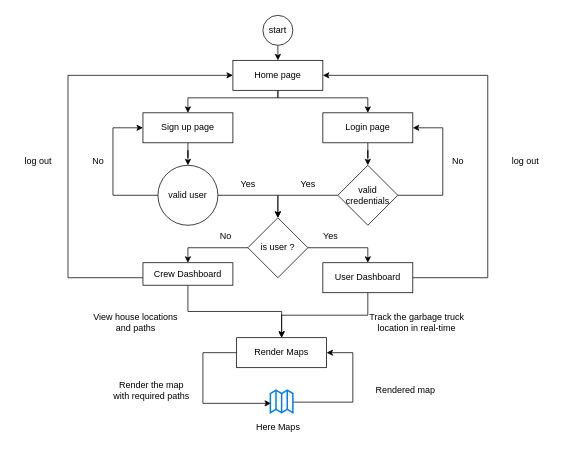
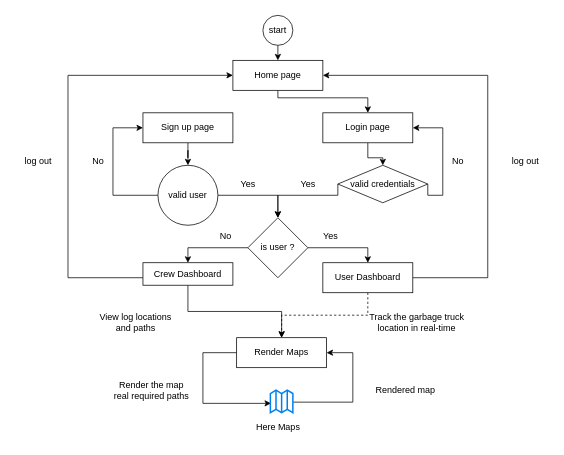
  <mxCell id="0" />
  <mxCell id="1" parent="0" />
  <mxCell id="2" style="edgeStyle=orthogonalEdgeStyle;rounded=0;orthogonalLoop=1;jettySize=auto;html=1;exitX=0.5;exitY=1;exitDx=0;exitDy=0;entryX=0.5;entryY=0;entryDx=0;entryDy=0;" parent="1" source="3" target="6" edge="1"><mxGeometry relative="1" as="geometry" /></mxCell>
  <mxCell id="3" value="start" style="ellipse;whiteSpace=wrap;html=1;aspect=fixed;" parent="1" vertex="1"><mxGeometry x="350" y="20" width="40" height="40" as="geometry" /></mxCell>
  <mxCell id="4" value="" style="edgeStyle=orthogonalEdgeStyle;rounded=0;orthogonalLoop=1;jettySize=auto;html=1;" parent="1" source="6" target="8" edge="1"><mxGeometry relative="1" as="geometry"><Array as="points"><mxPoint x="370" y="130" /><mxPoint x="490" y="130" /></Array></mxGeometry></mxCell>
- <mxCell id="5" style="edgeStyle=orthogonalEdgeStyle;rounded=0;orthogonalLoop=1;jettySize=auto;html=1;entryX=0.5;entryY=0;entryDx=0;entryDy=0;" parent="1" source="6" target="15" edge="1"><mxGeometry relative="1" as="geometry"><Array as="points"><mxPoint x="370" y="130" /><mxPoint x="250" y="130" /></Array></mxGeometry></mxCell>
  <mxCell id="6" value="Home page" style="rounded=0;whiteSpace=wrap;html=1;" parent="1" vertex="1"><mxGeometry x="310" y="80" width="120" height="40" as="geometry" /></mxCell>
  <mxCell id="7" value="" style="edgeStyle=orthogonalEdgeStyle;rounded=0;orthogonalLoop=1;jettySize=auto;html=1;" parent="1" source="8" target="11" edge="1"><mxGeometry relative="1" as="geometry" /></mxCell>
  <mxCell id="8" value="Login page" style="rounded=0;whiteSpace=wrap;html=1;" parent="1" vertex="1"><mxGeometry x="430" y="150" width="120" height="40" as="geometry" /></mxCell>
  <mxCell id="9" style="edgeStyle=orthogonalEdgeStyle;rounded=0;orthogonalLoop=1;jettySize=auto;html=1;entryX=1;entryY=0.5;entryDx=0;entryDy=0;exitX=1;exitY=0.5;exitDx=0;exitDy=0;" parent="1" source="11" target="8" edge="1"><mxGeometry relative="1" as="geometry"><mxPoint x="460" y="170" as="targetPoint" /><Array as="points"><mxPoint x="590" y="260" /><mxPoint x="590" y="170" /></Array></mxGeometry></mxCell>
  <mxCell id="10" style="edgeStyle=orthogonalEdgeStyle;rounded=0;orthogonalLoop=1;jettySize=auto;html=1;exitX=0;exitY=0.5;exitDx=0;exitDy=0;" edge="1" parent="1" source="11"><mxGeometry relative="1" as="geometry"><mxPoint x="370" y="290" as="targetPoint" /><Array as="points"><mxPoint x="370" y="260" /></Array></mxGeometry></mxCell>
- <mxCell id="11" value="valid credentials" style="rhombus;whiteSpace=wrap;html=1;" parent="1" vertex="1"><mxGeometry x="450" y="220" width="80" height="80" as="geometry" /></mxCell>
+ <mxCell id="11" value="valid credentials" style="rhombus;whiteSpace=wrap;html=1;" parent="1" vertex="1"><mxGeometry x="450" y="220" width="120" height="50" as="geometry" /></mxCell>
  <mxCell id="12" value="No" style="text;html=1;align=center;verticalAlign=middle;resizable=0;points=[];autosize=1;strokeColor=none;fillColor=none;" parent="1" vertex="1"><mxGeometry x="590" y="200" width="40" height="30" as="geometry" /></mxCell>
  <mxCell id="13" value="Yes" style="text;html=1;align=center;verticalAlign=middle;resizable=0;points=[];autosize=1;strokeColor=none;fillColor=none;" parent="1" vertex="1"><mxGeometry x="390" y="230" width="40" height="30" as="geometry" /></mxCell>
  <mxCell id="14" value="" style="edgeStyle=orthogonalEdgeStyle;rounded=0;orthogonalLoop=1;jettySize=auto;html=1;" parent="1" source="15" target="18" edge="1"><mxGeometry relative="1" as="geometry" /></mxCell>
  <mxCell id="15" value="Sign up page" style="rounded=0;whiteSpace=wrap;html=1;" parent="1" vertex="1"><mxGeometry x="190" y="150" width="120" height="40" as="geometry" /></mxCell>
  <mxCell id="16" style="edgeStyle=orthogonalEdgeStyle;rounded=0;orthogonalLoop=1;jettySize=auto;html=1;entryX=0;entryY=0.5;entryDx=0;entryDy=0;exitX=0;exitY=0.5;exitDx=0;exitDy=0;" parent="1" source="18" target="15" edge="1"><mxGeometry relative="1" as="geometry"><Array as="points"><mxPoint x="150" y="260" /><mxPoint x="150" y="170" /></Array></mxGeometry></mxCell>
  <mxCell id="17" style="edgeStyle=orthogonalEdgeStyle;rounded=0;orthogonalLoop=1;jettySize=auto;html=1;entryX=0.5;entryY=0;entryDx=0;entryDy=0;" edge="1" parent="1" source="18" target="23"><mxGeometry relative="1" as="geometry" /></mxCell>
  <mxCell id="18" value="valid user" style="ellipse;whiteSpace=wrap;html=1;" parent="1" vertex="1"><mxGeometry x="210" y="220" width="80" height="80" as="geometry" /></mxCell>
  <mxCell id="19" value="Yes" style="text;html=1;align=center;verticalAlign=middle;resizable=0;points=[];autosize=1;strokeColor=none;fillColor=none;" parent="1" vertex="1"><mxGeometry x="310" y="230" width="40" height="30" as="geometry" /></mxCell>
  <mxCell id="20" value="No" style="text;html=1;align=center;verticalAlign=middle;resizable=0;points=[];autosize=1;strokeColor=none;fillColor=none;" parent="1" vertex="1"><mxGeometry x="110" y="200" width="40" height="30" as="geometry" /></mxCell>
  <mxCell id="21" style="edgeStyle=orthogonalEdgeStyle;rounded=0;orthogonalLoop=1;jettySize=auto;html=1;entryX=0.5;entryY=0;entryDx=0;entryDy=0;" edge="1" parent="1" source="23" target="26"><mxGeometry relative="1" as="geometry" /></mxCell>
  <mxCell id="22" style="edgeStyle=orthogonalEdgeStyle;rounded=0;orthogonalLoop=1;jettySize=auto;html=1;entryX=0.5;entryY=0;entryDx=0;entryDy=0;" edge="1" parent="1" source="23" target="29"><mxGeometry relative="1" as="geometry" /></mxCell>
  <mxCell id="23" value="is user ?" style="rhombus;whiteSpace=wrap;html=1;" vertex="1" parent="1"><mxGeometry x="330" y="290" width="80" height="80" as="geometry" /></mxCell>
- <mxCell id="24" style="edgeStyle=orthogonalEdgeStyle;rounded=0;orthogonalLoop=1;jettySize=auto;html=1;entryX=0.5;entryY=0;entryDx=0;entryDy=0;exitX=0.5;exitY=1;exitDx=0;exitDy=0;" edge="1" parent="1" source="26" target="37"><mxGeometry relative="1" as="geometry"><mxPoint x="400.78" y="461.6" as="targetPoint" /></mxGeometry></mxCell>
+ <mxCell id="24" style="edgeStyle=orthogonalEdgeStyle;rounded=0;orthogonalLoop=1;jettySize=auto;html=1;entryX=0.5;entryY=0;entryDx=0;entryDy=0;exitX=0.5;exitY=1;exitDx=0;exitDy=0;dashed=1;" edge="1" parent="1" source="26" target="37"><mxGeometry relative="1" as="geometry"><mxPoint x="400.78" y="461.6" as="targetPoint" /></mxGeometry></mxCell>
  <mxCell id="25" style="edgeStyle=orthogonalEdgeStyle;rounded=0;orthogonalLoop=1;jettySize=auto;html=1;entryX=1;entryY=0.5;entryDx=0;entryDy=0;" edge="1" parent="1" source="26" target="6"><mxGeometry relative="1" as="geometry"><Array as="points"><mxPoint x="650" y="370" /><mxPoint x="650" y="100" /></Array></mxGeometry></mxCell>
  <mxCell id="26" value="User Dashboard" style="rounded=0;whiteSpace=wrap;html=1;" vertex="1" parent="1"><mxGeometry x="430" y="350" width="120" height="40" as="geometry" /></mxCell>
  <mxCell id="27" style="edgeStyle=orthogonalEdgeStyle;rounded=0;orthogonalLoop=1;jettySize=auto;html=1;entryX=0.5;entryY=0;entryDx=0;entryDy=0;exitX=0.5;exitY=1;exitDx=0;exitDy=0;" edge="1" parent="1" source="29" target="37"><mxGeometry relative="1" as="geometry"><mxPoint x="340" y="460.8" as="targetPoint" /></mxGeometry></mxCell>
  <mxCell id="28" style="edgeStyle=orthogonalEdgeStyle;rounded=0;orthogonalLoop=1;jettySize=auto;html=1;entryX=0;entryY=0.5;entryDx=0;entryDy=0;" edge="1" parent="1" source="29" target="6"><mxGeometry relative="1" as="geometry"><Array as="points"><mxPoint x="90" y="370" /><mxPoint x="90" y="100" /></Array></mxGeometry></mxCell>
  <mxCell id="29" value="Crew Dashboard" style="rounded=0;whiteSpace=wrap;html=1;" vertex="1" parent="1"><mxGeometry x="190" y="350" width="120" height="30" as="geometry" /></mxCell>
  <mxCell id="30" value="Yes" style="text;html=1;align=center;verticalAlign=middle;resizable=0;points=[];autosize=1;strokeColor=none;fillColor=none;" vertex="1" parent="1"><mxGeometry x="420" y="300" width="40" height="30" as="geometry" /></mxCell>
  <mxCell id="31" value="No" style="text;html=1;align=center;verticalAlign=middle;resizable=0;points=[];autosize=1;strokeColor=none;fillColor=none;" vertex="1" parent="1"><mxGeometry x="280" y="300" width="40" height="30" as="geometry" /></mxCell>
- <mxCell id="32" value="View house locations&lt;br&gt;and paths" style="text;html=1;align=center;verticalAlign=middle;resizable=0;points=[];autosize=1;strokeColor=none;fillColor=none;" vertex="1" parent="1"><mxGeometry x="110" y="410" width="140" height="40" as="geometry" /></mxCell>
+ <mxCell id="32" value="View log locations&lt;br&gt;and paths" style="text;html=1;align=center;verticalAlign=middle;resizable=0;points=[];autosize=1;strokeColor=none;fillColor=none;" vertex="1" parent="1"><mxGeometry x="110" y="410" width="140" height="40" as="geometry" /></mxCell>
  <mxCell id="33" value="Track the garbage truck&lt;br&gt;location in real-time" style="text;html=1;align=center;verticalAlign=middle;resizable=0;points=[];autosize=1;strokeColor=none;fillColor=none;" vertex="1" parent="1"><mxGeometry x="480" y="410" width="150" height="40" as="geometry" /></mxCell>
  <mxCell id="34" value="log out" style="text;html=1;align=center;verticalAlign=middle;resizable=0;points=[];autosize=1;strokeColor=none;fillColor=none;" vertex="1" parent="1"><mxGeometry x="20" y="200" width="60" height="30" as="geometry" /></mxCell>
  <mxCell id="35" value="log out" style="text;html=1;align=center;verticalAlign=middle;resizable=0;points=[];autosize=1;strokeColor=none;fillColor=none;" vertex="1" parent="1"><mxGeometry x="670" y="200" width="60" height="30" as="geometry" /></mxCell>
  <mxCell id="36" style="edgeStyle=orthogonalEdgeStyle;rounded=0;orthogonalLoop=1;jettySize=auto;html=1;entryX=0.027;entryY=0.587;entryDx=0;entryDy=0;entryPerimeter=0;exitX=0;exitY=0.5;exitDx=0;exitDy=0;" edge="1" parent="1" source="37" target="39"><mxGeometry relative="1" as="geometry"><Array as="points"><mxPoint x="270" y="470" /><mxPoint x="270" y="538" /></Array></mxGeometry></mxCell>
  <mxCell id="37" value="Render Maps" style="rounded=0;whiteSpace=wrap;html=1;" vertex="1" parent="1"><mxGeometry x="315" y="450" width="120" height="40" as="geometry" /></mxCell>
  <mxCell id="38" style="edgeStyle=orthogonalEdgeStyle;rounded=0;orthogonalLoop=1;jettySize=auto;html=1;entryX=1;entryY=0.5;entryDx=0;entryDy=0;exitX=1.013;exitY=0.533;exitDx=0;exitDy=0;exitPerimeter=0;" edge="1" parent="1" source="39" target="37"><mxGeometry relative="1" as="geometry"><Array as="points"><mxPoint x="470" y="536" /><mxPoint x="470" y="470" /></Array></mxGeometry></mxCell>
  <mxCell id="39" value="" style="html=1;verticalLabelPosition=bottom;align=center;labelBackgroundColor=#ffffff;verticalAlign=top;strokeWidth=2;strokeColor=#0080F0;shadow=0;dashed=0;shape=mxgraph.ios7.icons.map;" vertex="1" parent="1"><mxGeometry x="360" y="520" width="30" height="30" as="geometry" /></mxCell>
- <mxCell id="40" value="Render the map&lt;br&gt;with required paths" style="text;html=1;align=center;verticalAlign=middle;resizable=0;points=[];autosize=1;strokeColor=none;fillColor=none;" vertex="1" parent="1"><mxGeometry x="141" y="500" width="120" height="40" as="geometry" /></mxCell>
+ <mxCell id="40" value="Render the map&lt;br&gt;real required paths" style="text;html=1;align=center;verticalAlign=middle;resizable=0;points=[];autosize=1;strokeColor=none;fillColor=none;" vertex="1" parent="1"><mxGeometry x="141" y="500" width="120" height="40" as="geometry" /></mxCell>
  <mxCell id="41" value="Rendered map" style="text;html=1;align=center;verticalAlign=middle;resizable=0;points=[];autosize=1;strokeColor=none;fillColor=none;" vertex="1" parent="1"><mxGeometry x="490" y="505" width="100" height="30" as="geometry" /></mxCell>
  <mxCell id="42" value="Here Maps" style="text;html=1;align=center;verticalAlign=middle;resizable=0;points=[];autosize=1;strokeColor=none;fillColor=none;" vertex="1" parent="1"><mxGeometry x="330" y="555" width="80" height="30" as="geometry" /></mxCell>
